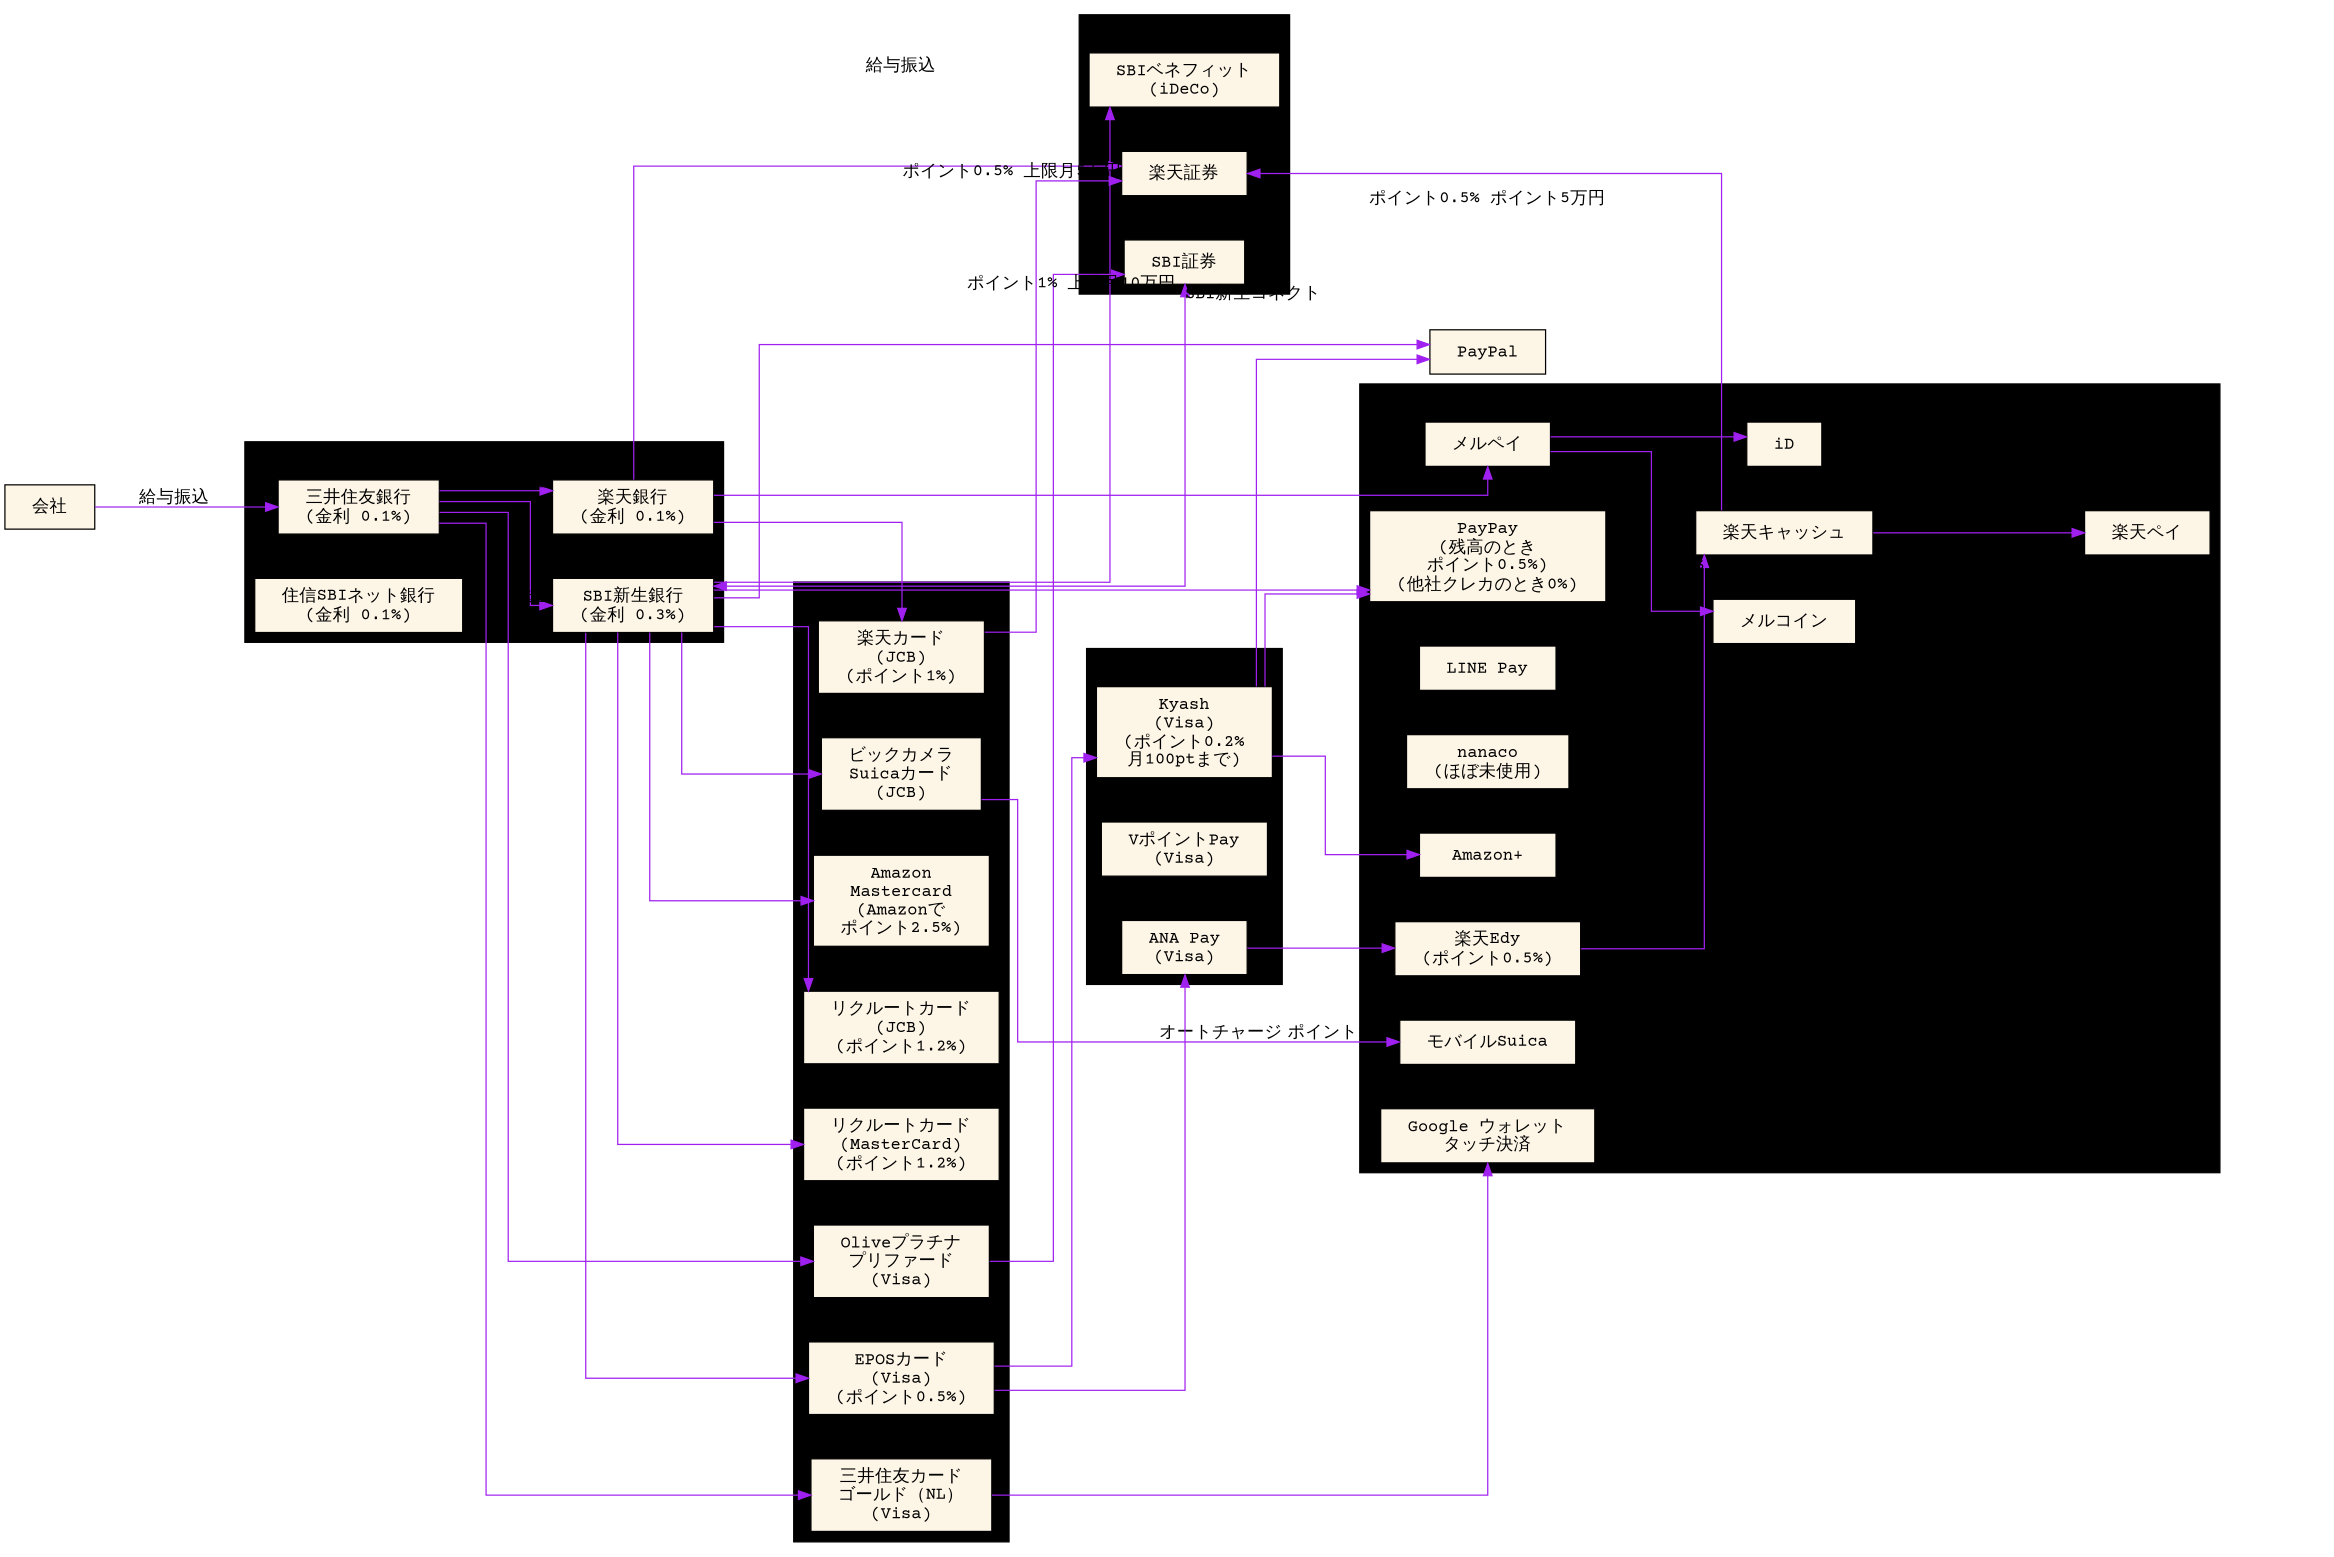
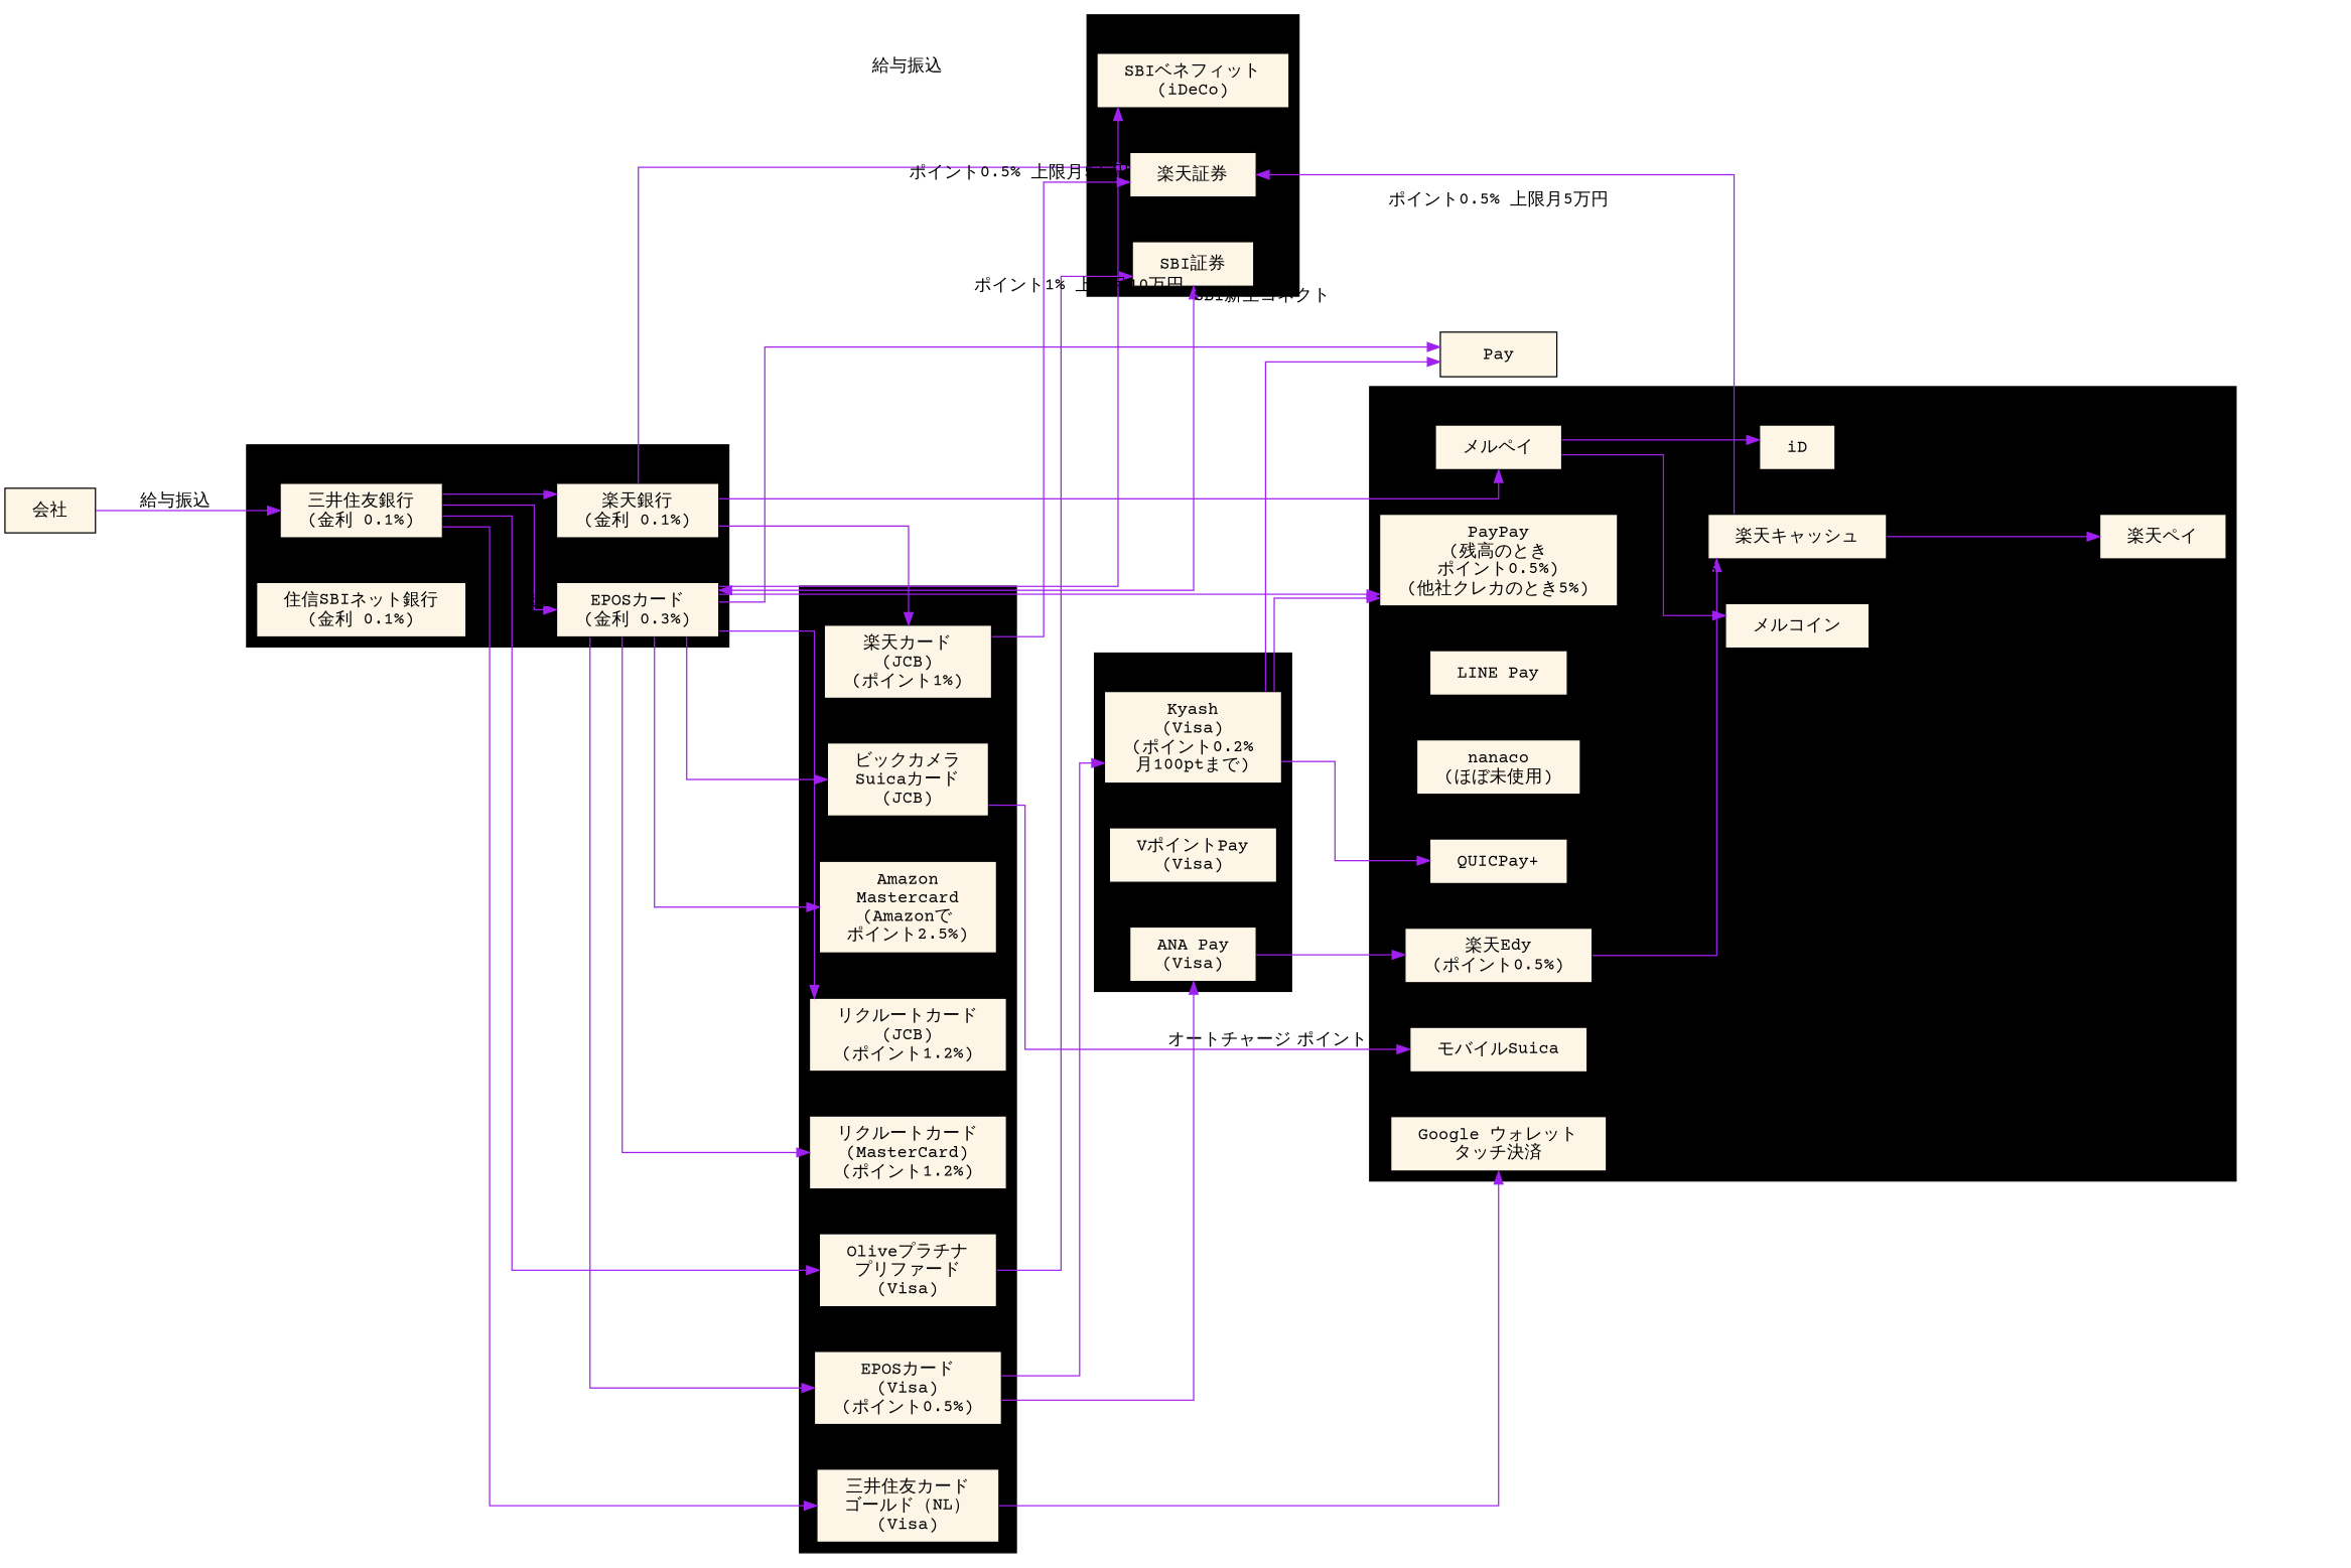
  digraph {
    fontname="Courier Prime"
    nodesep=0.5
    rankdir=LR
    ranksep=1.0
    splines=ortho
    node [fillcolor="#fdf5e6" fontname="Courier Prime" margin="0.3,0.1" shape=box style=filled]
    edge [color=purple fontname="Courier Prime"]
-   n1 [label="SBI新生銀行\n(金利 0.3%)"]
+   n1 [label="EPOSカード\n(金利 0.3%)"]
    n2 [label="三井住友銀行\n(金利 0.1%)"]
    n3 [label="住信SBIネット銀行\n(金利 0.1%)"]
    n4 [label="楽天銀行\n(金利 0.1%)"]
    n5 [label="楽天カード\n(JCB)\n(ポイント1%)"]
    n6 [label="ビックカメラ\nSuicaカード\n(JCB)"]
    n7 [label="Amazon\nMastercard\n(Amazonで\nポイント2.5%)"]
    n8 [label="Oliveプラチナ\nプリファード\n(Visa)"]
    n9 [label="三井住友カード\nゴールド（NL）\n(Visa)"]
    n10 [label="リクルートカード\n(JCB)\n(ポイント1.2%)"]
    n11 [label="リクルートカード\n(MasterCard)\n(ポイント1.2%)"]
    n12 [label="EPOSカード\n(Visa)\n(ポイント0.5%)"]
    n13 [label="SBIベネフィット\n(iDeCo)"]
    "楽天証券"
    "SBI証券"
    n16 [label="Kyash\n(Visa)\n(ポイント0.2%\n月100ptまで)"]
    n17 [label="VポイントPay\n(Visa)"]
    n18 [label="ANA Pay\n(Visa)"]
-   n19 [label="PayPay\n(残高のとき\nポイント0.5%)\n(他社クレカのとき0%)"]
+   n19 [label="PayPay\n(残高のとき\nポイント0.5%)\n(他社クレカのとき5%)"]
    n20 [label="モバイルSuica"]
    n21 [label="LINE Pay"]
    n22 [label="nanaco\n(ほぼ未使用)"]
    n23 [label="楽天Edy\n(ポイント0.5%)"]
    "楽天キャッシュ"
    "楽天ペイ"
    iD
    "メルペイ"
    "メルコイン"
-   n29 [label="Amazon+"]
+   n29 [label="QUICPay+"]
    n30 [label="Google ウォレット\nタッチ決済"]
    invisible1 [style=invis]
-   PayPal
+   PayPal [label=Pay]
    "会社"
    subgraph cluster_1 {
      bgcolor="#eef"
      label="銀行"
      n1
      n2
      n3
      n4
    }
    subgraph cluster_2 {
      bgcolor="#eef"
      label="クレジットカード"
      n5
      n6
      n7
      n8
      n9
      n10
      n11
      n12
    }
    subgraph cluster_3 {
      bgcolor="#eef"
      label="証券"
      n13
      "楽天証券"
      "SBI証券"
    }
    subgraph cluster_4 {
      bgcolor="#eef"
      label="プリペイドカード"
      n16
      n17
      n18
    }
    subgraph cluster_5 {
      bgcolor="#eef"
      label="リクルートカード"
      n19
      n20
      n21
      n22
      n23
      "楽天キャッシュ"
      "楽天ペイ"
      iD
      "メルペイ"
      "メルコイン"
      n29
      n30
    }
    subgraph sub_6 {
      "SBI証券"
      invisible1
    }
    n1 -> n6
    n1 -> n7
    n1 -> n10
    n1 -> n11
    n1 -> n12
    n1 -> n13
    n1 -> n19
    n1 -> PayPal
    n2 -> n1 [headlabel="自動送金" labelangle=-5 labeldistance=5]
    n2 -> n4 [headlabel="自動送金" labelangle=50 labeldistance=5]
    n2 -> n8
    n2 -> n9
    n4 -> n5
    n4 -> "楽天証券" [label="給与振込"]
    n4 -> "メルペイ"
    n5 -> "楽天証券" [headlabel="ポイント0.5% 上限月5万円"]
    n6 -> n20 [headlabel="オートチャージ ポイント1.5%" labelangle=-3 labeldistance=12]
    n8 -> "SBI証券" [headlabel="ポイント1% 上限月10万円" labelangle=-10 labeldistance=12]
    n9 -> n30
    n12 -> n16
    n12 -> n18
    "SBI証券" -> n1 [dir=both labelangle=-2 labeldistance=2 taillabel="SBI新生コネクト"]
    n16 -> n19
    n16 -> n29
    n16 -> PayPal
    n18 -> n23
    n23 -> "楽天キャッシュ" [headlabel="0%" labelangle=-10 labeldistance=12]
-   "楽天キャッシュ" -> "楽天証券" [label="ポイント0.5% ポイント5万円"]
+   "楽天キャッシュ" -> "楽天証券" [label="ポイント0.5% 上限月5万円"]
    "楽天キャッシュ" -> "楽天ペイ" [label="マネーブリッジ"]
    "メルペイ" -> iD
    "メルペイ" -> "メルコイン"
    invisible1 -> "SBI証券" [style=invis]
    "会社" -> n2 [label="給与振込"]
  }
